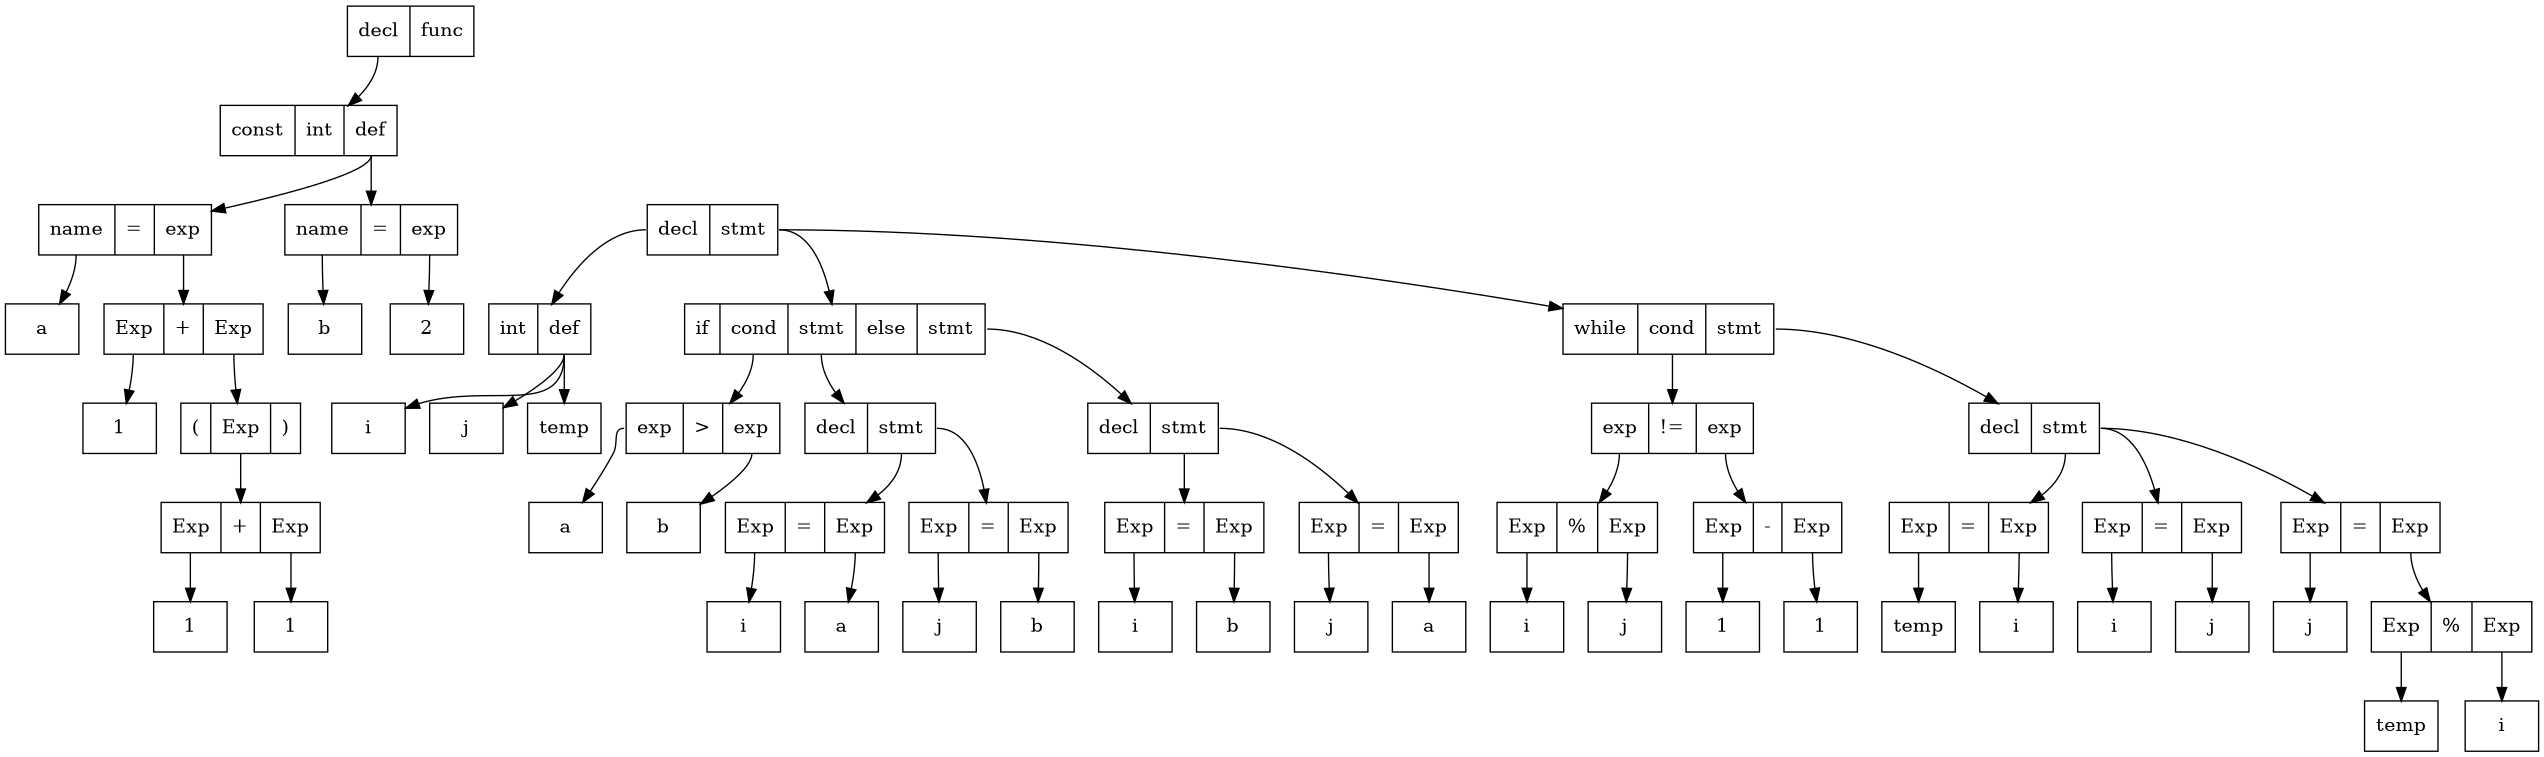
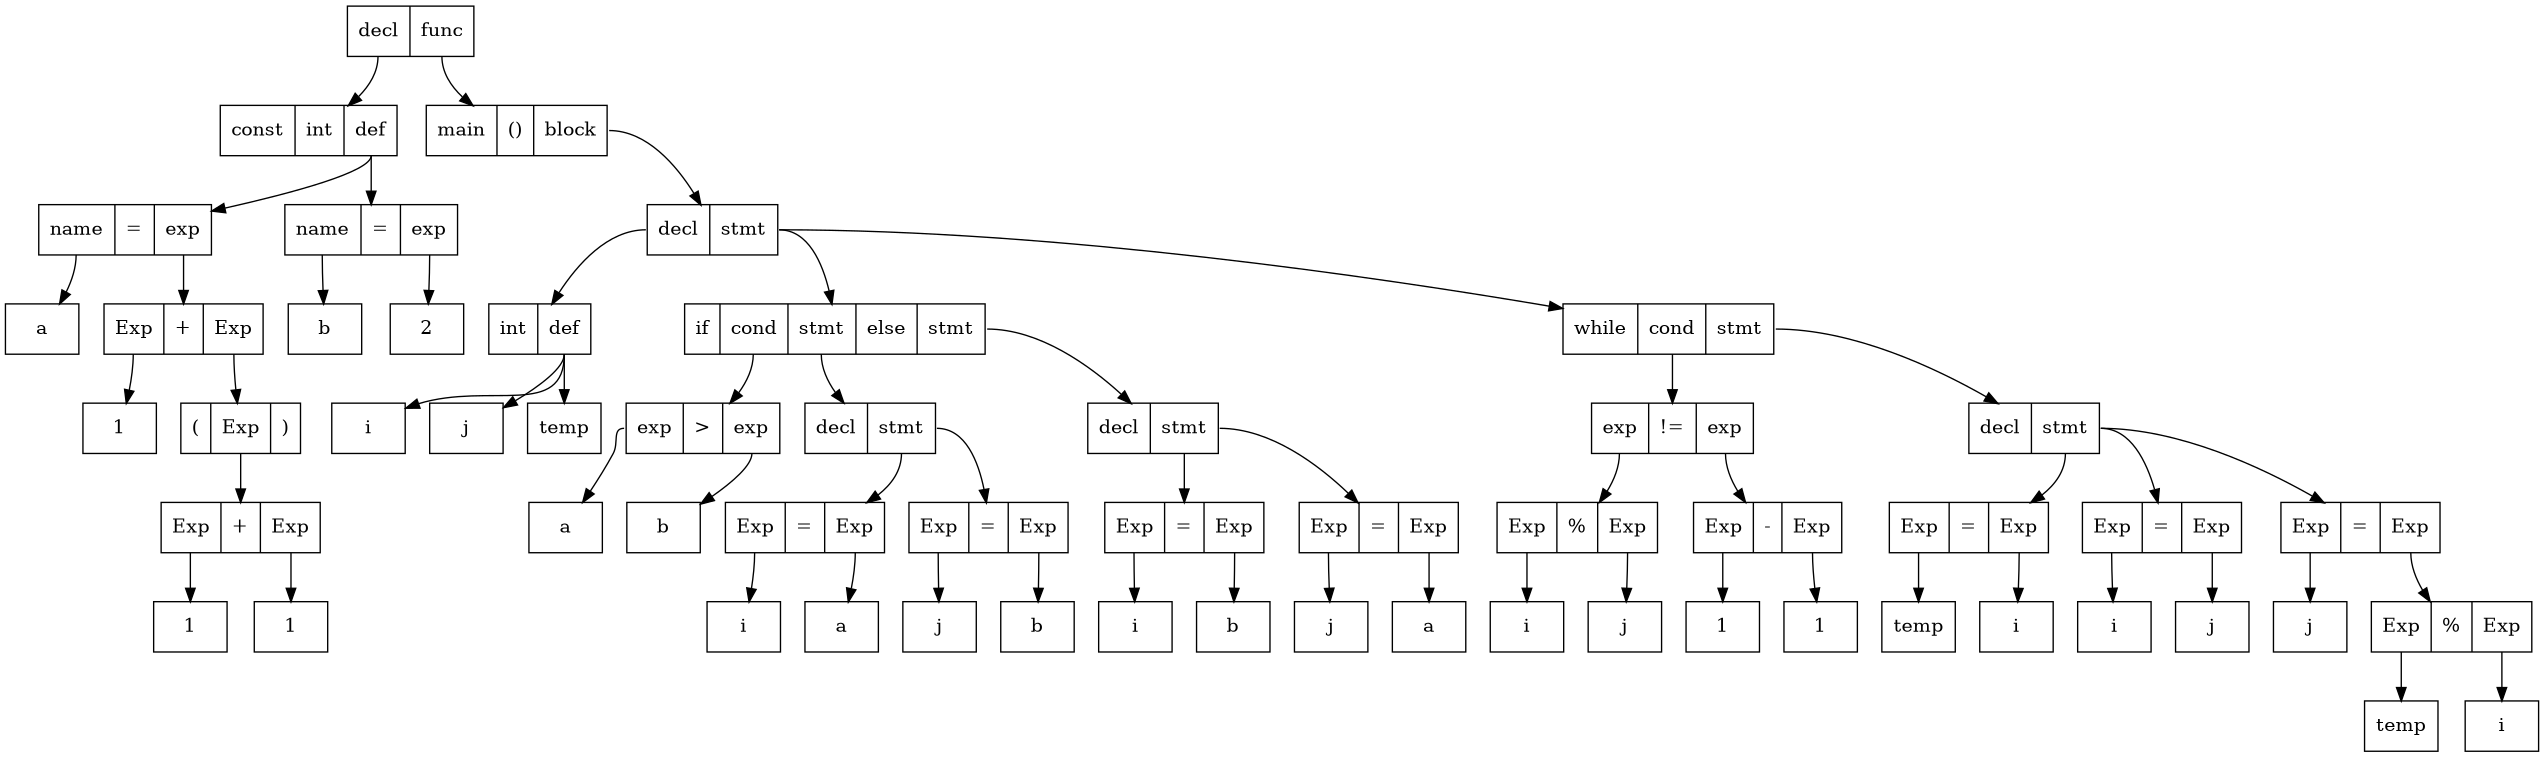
  digraph {
    node [shape=record]
    edge [tailport=2]
    n1 [label="<0> decl|<1> func"]
    n2 [label="<0> const|<1> int|<2> def"]
+   n3 [label="<0> main|<1> ()|<2> block"]
    n4 [label="<0> name|<1> =|<2> exp"]
    n5 [label="<0> name|<1> =|<2> exp"]
    n6 [label="<0> decl|<1> stmt"]
    n7 [label="<0> a"]
    n8 [label="<0> Exp|<1> +|<2> Exp"]
    n9 [label="<0> b"]
    n10 [label="<0> 2"]
    n11 [label="<0> 1"]
    n12 [label="<0> (|<1> Exp|<2> )"]
    n13 [label="<0> Exp|<1> +|<2> Exp"]
    n14 [label="<0> 1"]
    n15 [label="<0> 1"]
    n16 [label="<0> int|<1> def"]
    n17 [label="<0> if|<1> cond|<2> stmt|<3> else|<4> stmt"]
    n18 [label="<0> while|<1> cond|<2> stmt"]
    n19 [label="<0> i"]
    n20 [label="<0> j"]
    n21 [label="<0> temp"]
    n22 [label="<0> exp|<1> \>|<2> exp"]
    n23 [label="<0> decl|<1> stmt"]
    n24 [label="<0> decl|<1> stmt"]
    n25 [label="<0> exp|<1> !=|<2> exp"]
    n26 [label="<0> decl|<1> stmt"]
    n27 [label="<0> a"]
    n28 [label="<0> b"]
    n29 [label="<0> Exp|<1> =|<2> Exp"]
    n30 [label="<0> Exp|<1> =|<2> Exp"]
    n31 [label="<0> Exp|<1> =|<2> Exp"]
    n32 [label="<0> Exp|<1> =|<2> Exp"]
    n33 [label="<0> i"]
    n34 [label="<0> a"]
    n35 [label="<0> j"]
    n36 [label="<0> b"]
    n37 [label="<0> i"]
    n38 [label="<0> b"]
    n39 [label="<0> j"]
    n40 [label="<0> a"]
    n41 [label="<0> Exp|<1> %|<2> Exp"]
    n42 [label="<0> Exp|<1> -|<2> Exp"]
    n43 [label="<0> Exp|<1> =|<2> Exp"]
    n44 [label="<0> Exp|<1> =|<2> Exp"]
    n45 [label="<0> Exp|<1> =|<2> Exp"]
    n46 [label="<0> i"]
    n47 [label="<0> j"]
    n48 [label="<0> 1"]
    n49 [label="<0> 1"]
    n50 [label="<0> temp"]
    n51 [label="<0> i"]
    n52 [label="<0> i"]
    n53 [label="<0> j"]
    n54 [label="<0> j"]
    n55 [label="<0> Exp|<1> %|<2> Exp"]
    n56 [label="<0> temp"]
    n57 [label="<0> i"]
    n1 -> n2 [tailport=0]
+   n1 -> n3 [tailport=1]
    n2 -> n4
    n2 -> n5
+   n3 -> n6
    n4 -> n7 [tailport=0]
    n4 -> n8
    n5 -> n9 [tailport=0]
    n5 -> n10
    n6 -> n16 [tailport=0]
    n6 -> n17 [tailport=1]
    n6 -> n18 [tailport=1]
    n8 -> n11 [tailport=0]
    n8 -> n12
    n12 -> n13 [tailport=1]
    n13 -> n14 [tailport=0]
    n13 -> n15
    n16 -> n19 [tailport=1]
    n16 -> n20 [tailport=1]
    n16 -> n21 [tailport=1]
    n17 -> n22 [tailport=1]
    n17 -> n23
    n17 -> n24 [tailport=4]
    n18 -> n25 [tailport=1]
    n18 -> n26
    n22 -> n27 [tailport=0]
    n22 -> n28
    n23 -> n29 [tailport=1]
    n23 -> n30 [tailport=1]
    n24 -> n31 [tailport=1]
    n24 -> n32 [tailport=1]
    n25 -> n41 [tailport=0]
    n25 -> n42
    n26 -> n43 [tailport=1]
    n26 -> n44 [tailport=1]
    n26 -> n45 [tailport=1]
    n29 -> n33 [tailport=0]
    n29 -> n34
    n30 -> n35 [tailport=0]
    n30 -> n36
    n31 -> n37 [tailport=0]
    n31 -> n38
    n32 -> n39 [tailport=0]
    n32 -> n40
    n41 -> n46 [tailport=0]
    n41 -> n47
    n42 -> n48 [tailport=0]
    n42 -> n49
    n43 -> n50 [tailport=0]
    n43 -> n51
    n44 -> n52 [tailport=0]
    n44 -> n53
    n45 -> n54 [tailport=0]
    n45 -> n55
    n55 -> n56 [tailport=0]
    n55 -> n57
  }
